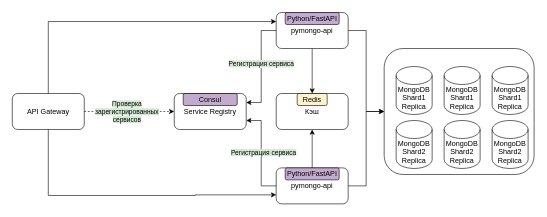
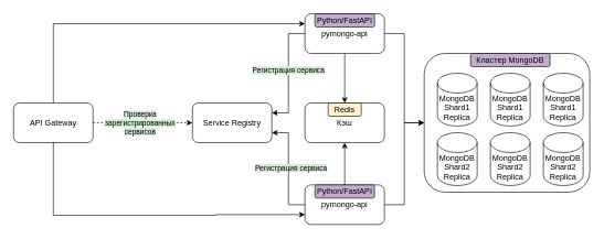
  <mxCell id="0" />
  <mxCell id="1" parent="0" />
  <mxCell id="2" style="edgeStyle=orthogonalEdgeStyle;rounded=0;orthogonalLoop=1;jettySize=auto;html=1;entryX=0;entryY=0.5;entryDx=0;entryDy=0;" edge="1" parent="1" source="18" target="21"><mxGeometry relative="1" as="geometry" /></mxCell>
  <mxCell id="3" style="edgeStyle=orthogonalEdgeStyle;rounded=0;orthogonalLoop=1;jettySize=auto;html=1;" edge="1" parent="1" source="18" target="13"><mxGeometry relative="1" as="geometry" /></mxCell>
  <mxCell id="4" style="edgeStyle=orthogonalEdgeStyle;rounded=0;orthogonalLoop=1;jettySize=auto;html=1;entryX=0;entryY=0.5;entryDx=0;entryDy=0;" edge="1" parent="1" source="15" target="21"><mxGeometry relative="1" as="geometry" /></mxCell>
  <mxCell id="5" style="edgeStyle=orthogonalEdgeStyle;rounded=0;orthogonalLoop=1;jettySize=auto;html=1;" edge="1" parent="1" source="15" target="12"><mxGeometry relative="1" as="geometry" /></mxCell>
  <mxCell id="6" value="" style="group" vertex="1" connectable="0" parent="1"><mxGeometry x="20" y="155" width="120" height="60" as="geometry" /></mxCell>
  <mxCell id="7" value="API Gateway" style="rounded=1;whiteSpace=wrap;html=1;" vertex="1" parent="6"><mxGeometry width="120" height="60" as="geometry" /></mxCell>
  <mxCell id="8" value="" style="group" vertex="1" connectable="0" parent="1"><mxGeometry x="290" y="155" width="120" height="60" as="geometry" /></mxCell>
  <mxCell id="9" value="Service Registry" style="rounded=1;whiteSpace=wrap;html=1;" vertex="1" parent="8"><mxGeometry width="120" height="60" as="geometry" /></mxCell>
- <mxCell id="10" value="Consul" style="rounded=1;whiteSpace=wrap;html=1;fillColor=#C3ABD0;" vertex="1" parent="8"><mxGeometry x="15" width="90" height="20" as="geometry" /></mxCell>
  <mxCell id="11" value="" style="group" vertex="1" connectable="0" parent="1"><mxGeometry x="460" y="155" width="120" height="60" as="geometry" /></mxCell>
  <mxCell id="12" value="&lt;span style=&quot;&quot;&gt;Кэш&lt;/span&gt;" style="rounded=1;whiteSpace=wrap;html=1;verticalAlign=middle;labelBackgroundColor=#FFFFFF;fontColor=#000000;labelBorderColor=none;textShadow=0;" parent="11" vertex="1"><mxGeometry width="120" height="60" as="geometry" /></mxCell>
  <mxCell id="13" value="Redis" style="rounded=1;whiteSpace=wrap;html=1;fillColor=#fff2cc;" parent="11" vertex="1"><mxGeometry x="35" width="50" height="20" as="geometry" /></mxCell>
  <mxCell id="14" value="" style="group" vertex="1" connectable="0" parent="1"><mxGeometry x="460" y="279" width="120" height="60" as="geometry" /></mxCell>
  <mxCell id="15" value="pymongo-api" style="rounded=1;whiteSpace=wrap;html=1;" vertex="1" parent="14"><mxGeometry width="120" height="60" as="geometry" /></mxCell>
  <mxCell id="16" value="Python/FastAPI" style="rounded=1;whiteSpace=wrap;html=1;fillColor=#C3ABD0;" vertex="1" parent="14"><mxGeometry x="15" width="90" height="20" as="geometry" /></mxCell>
  <mxCell id="17" value="" style="group" vertex="1" connectable="0" parent="1"><mxGeometry x="460" y="20" width="120" height="60" as="geometry" /></mxCell>
  <mxCell id="18" value="pymongo-api" style="rounded=1;whiteSpace=wrap;html=1;" parent="17" vertex="1"><mxGeometry width="120" height="60" as="geometry" /></mxCell>
  <mxCell id="19" value="Python/FastAPI" style="rounded=1;whiteSpace=wrap;html=1;fillColor=#C3ABD0;" parent="17" vertex="1"><mxGeometry x="15" width="90" height="20" as="geometry" /></mxCell>
  <mxCell id="20" value="" style="group" vertex="1" connectable="0" parent="1"><mxGeometry x="640" y="80" width="250" height="210" as="geometry" /></mxCell>
  <mxCell id="21" value="" style="rounded=1;whiteSpace=wrap;html=1;container=0;" parent="20" vertex="1"><mxGeometry width="250" height="210" as="geometry" /></mxCell>
+ <mxCell id="22" value="Кластер MongoDB" style="rounded=1;whiteSpace=wrap;html=1;fillColor=#C3ABD0;" parent="20" vertex="1"><mxGeometry x="70" width="120" height="20" as="geometry" /></mxCell>
  <mxCell id="23" value="MongoDB&lt;div&gt;Shard2 Replica&lt;/div&gt;" style="shape=cylinder3;whiteSpace=wrap;html=1;boundedLbl=1;backgroundOutline=1;size=15;container=0;" parent="20" vertex="1"><mxGeometry x="100" y="120" width="60" height="80" as="geometry" /></mxCell>
  <mxCell id="24" value="MongoDB&lt;div&gt;Shard1&lt;/div&gt;&lt;div&gt;&lt;span style=&quot;background-color: transparent; color: light-dark(rgb(0, 0, 0), rgb(255, 255, 255));&quot;&gt;Replica&lt;/span&gt;&lt;/div&gt;" style="shape=cylinder3;whiteSpace=wrap;html=1;boundedLbl=1;backgroundOutline=1;size=15;container=0;" parent="20" vertex="1"><mxGeometry x="100" y="30" width="60" height="80" as="geometry" /></mxCell>
  <mxCell id="25" value="MongoDB&lt;div&gt;Shard2 Replica&lt;/div&gt;" style="shape=cylinder3;whiteSpace=wrap;html=1;boundedLbl=1;backgroundOutline=1;size=15;container=0;" parent="20" vertex="1"><mxGeometry x="180" y="120" width="60" height="80" as="geometry" /></mxCell>
  <mxCell id="26" value="MongoDB&lt;div&gt;Shard1&lt;/div&gt;&lt;div&gt;&lt;span style=&quot;background-color: transparent; color: light-dark(rgb(0, 0, 0), rgb(255, 255, 255));&quot;&gt;Replica&lt;/span&gt;&lt;/div&gt;" style="shape=cylinder3;whiteSpace=wrap;html=1;boundedLbl=1;backgroundOutline=1;size=15;container=0;" parent="20" vertex="1"><mxGeometry x="180" y="30" width="60" height="80" as="geometry" /></mxCell>
  <mxCell id="27" value="MongoDB&lt;div&gt;Shard1&lt;/div&gt;&lt;div&gt;&lt;span style=&quot;background-color: transparent; color: light-dark(rgb(0, 0, 0), rgb(255, 255, 255));&quot;&gt;Replica&lt;/span&gt;&lt;/div&gt;" style="shape=cylinder3;whiteSpace=wrap;html=1;boundedLbl=1;backgroundOutline=1;size=15;container=0;" parent="20" vertex="1"><mxGeometry x="20" y="30" width="60" height="80" as="geometry" /></mxCell>
  <mxCell id="28" value="MongoDB&lt;div&gt;Shard2 Replica&lt;/div&gt;" style="shape=cylinder3;whiteSpace=wrap;html=1;boundedLbl=1;backgroundOutline=1;size=15;container=0;" parent="20" vertex="1"><mxGeometry x="20" y="120" width="60" height="80" as="geometry" /></mxCell>
  <mxCell id="29" style="edgeStyle=orthogonalEdgeStyle;rounded=0;orthogonalLoop=1;jettySize=auto;html=1;dashed=1;" edge="1" parent="1" source="7" target="9"><mxGeometry relative="1" as="geometry" /></mxCell>
  <mxCell id="30" value="&lt;span style=&quot;background-color: rgb(213, 232, 212);&quot;&gt;Проверка&lt;/span&gt;&lt;div&gt;&lt;span style=&quot;background-color: rgb(213, 232, 212);&quot;&gt;зарегистрированных&lt;/span&gt;&lt;/div&gt;&lt;div&gt;&lt;span style=&quot;background-color: rgb(213, 232, 212);&quot;&gt;сервисов&lt;/span&gt;&lt;/div&gt;" style="edgeLabel;html=1;align=center;verticalAlign=middle;resizable=0;points=[];" vertex="1" connectable="0" parent="29"><mxGeometry x="0.075" y="-1" relative="1" as="geometry"><mxPoint x="-11" y="-1" as="offset" /></mxGeometry></mxCell>
  <mxCell id="31" style="edgeStyle=orthogonalEdgeStyle;rounded=0;orthogonalLoop=1;jettySize=auto;html=1;entryX=1;entryY=0.75;entryDx=0;entryDy=0;" edge="1" parent="1" source="15" target="9"><mxGeometry relative="1" as="geometry" /></mxCell>
  <mxCell id="32" value="&lt;span style=&quot;background-color: rgb(213, 232, 212);&quot;&gt;Регистрация сервиса&lt;/span&gt;" style="edgeLabel;html=1;align=center;verticalAlign=middle;resizable=0;points=[];" vertex="1" connectable="0" parent="31"><mxGeometry x="0.023" y="-3" relative="1" as="geometry"><mxPoint as="offset" /></mxGeometry></mxCell>
  <mxCell id="33" style="edgeStyle=orthogonalEdgeStyle;rounded=0;orthogonalLoop=1;jettySize=auto;html=1;entryX=1;entryY=0.25;entryDx=0;entryDy=0;" edge="1" parent="1" source="18" target="9"><mxGeometry relative="1" as="geometry" /></mxCell>
  <mxCell id="34" value="&lt;span style=&quot;background-color: rgb(213, 232, 212);&quot;&gt;Регистрация сервиса&lt;/span&gt;" style="edgeLabel;html=1;align=center;verticalAlign=middle;resizable=0;points=[];" vertex="1" connectable="0" parent="33"><mxGeometry x="-0.061" y="-1" relative="1" as="geometry"><mxPoint as="offset" /></mxGeometry></mxCell>
  <mxCell id="35" style="edgeStyle=orthogonalEdgeStyle;rounded=0;orthogonalLoop=1;jettySize=auto;html=1;entryX=0;entryY=0.25;entryDx=0;entryDy=0;" edge="1" parent="1" source="7" target="18"><mxGeometry relative="1" as="geometry"><mxPoint x="190" y="45" as="targetPoint" /><Array as="points"><mxPoint x="80" y="35" /></Array></mxGeometry></mxCell>
  <mxCell id="36" style="edgeStyle=orthogonalEdgeStyle;rounded=0;orthogonalLoop=1;jettySize=auto;html=1;entryX=0;entryY=0.75;entryDx=0;entryDy=0;" edge="1" parent="1" source="7" target="15"><mxGeometry relative="1" as="geometry"><Array as="points"><mxPoint x="80" y="325" /><mxPoint x="325" y="325" /><mxPoint x="325" y="324" /></Array></mxGeometry></mxCell>
